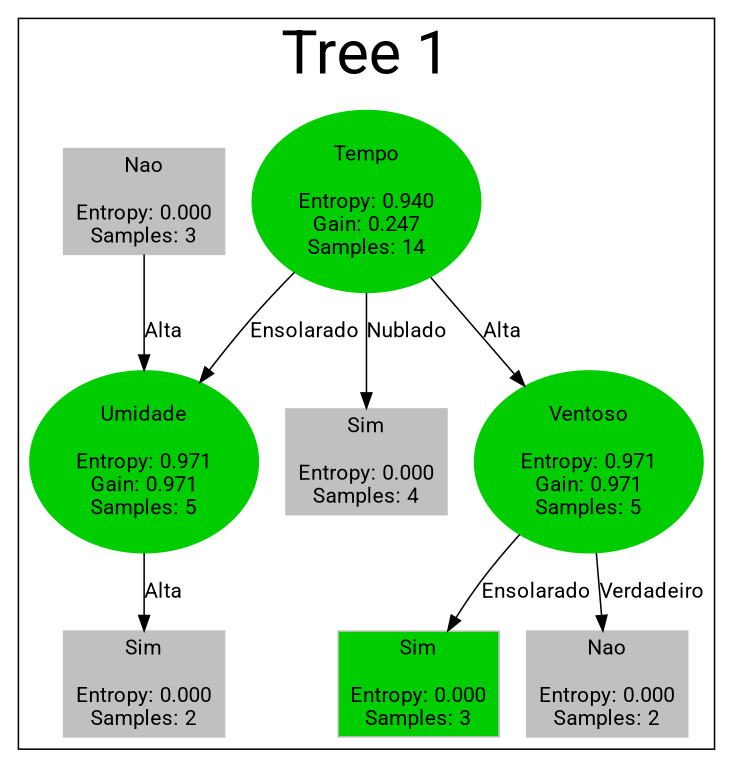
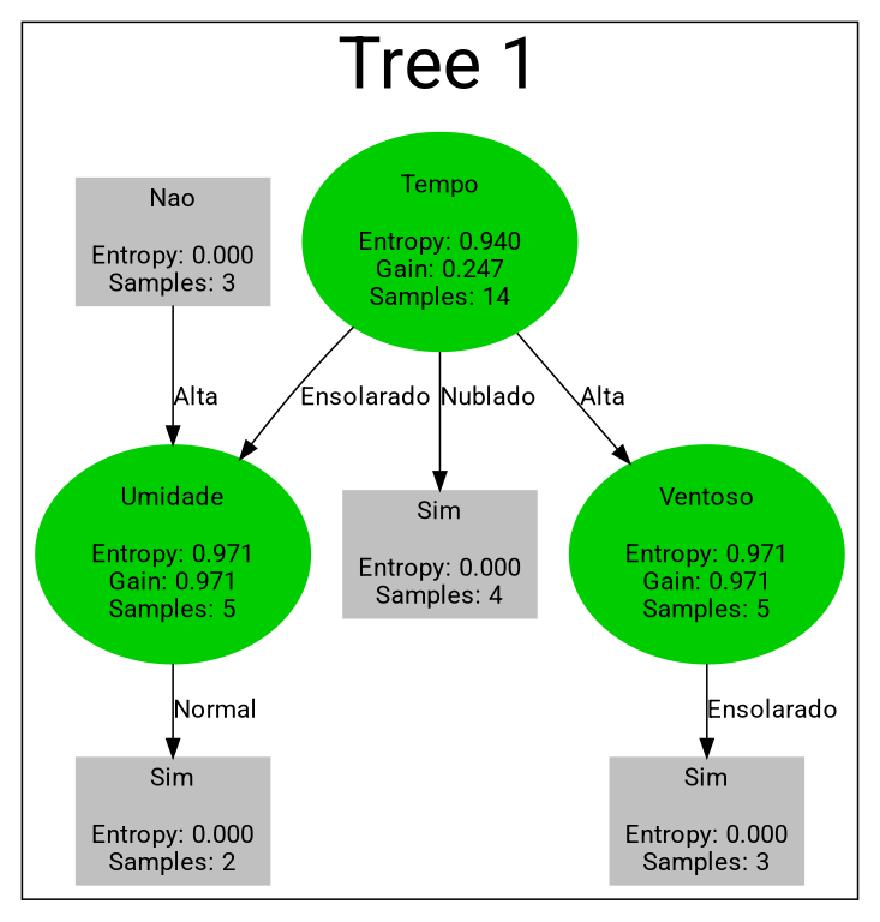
  digraph {
    fontname=Roboto
    fontsize=40
    node [color=gray fontname=Roboto shape=box style=filled]
    edge [fontname=Roboto]
    n1 [color=green3 label="Tempo\n\nEntropy: 0.940\nGain: 0.247\nSamples: 14" shape=ellipse]
    n2 [color=green3 label="Umidade\n\nEntropy: 0.971\nGain: 0.971\nSamples: 5" shape=ellipse]
    n3 [label="Sim\n\nEntropy: 0.000\nSamples: 4"]
    n4 [color=green3 label="Ventoso\n\nEntropy: 0.971\nGain: 0.971\nSamples: 5" shape=ellipse]
    n5 [label="Nao\n\nEntropy: 0.000\nSamples: 3"]
    n6 [label="Sim\n\nEntropy: 0.000\nSamples: 2"]
-   n7 [label="Sim\n\nEntropy: 0.000\nSamples: 3" fillcolor=green3]
-   n8 [label="Nao\n\nEntropy: 0.000\nSamples: 2"]
+   n7 [label="Sim\n\nEntropy: 0.000\nSamples: 3"]
    subgraph cluster_1 {
      label="Tree 1"
      n1
      n2
      n3
      n4
      n5
      n6
      n7
-     n8
    }
    n1 -> n2 [label=Ensolarado]
    n1 -> n3 [label=Nublado]
    n1 -> n4 [label=Alta]
-   n2 -> n6 [label=Alta]
+   n2 -> n6 [label=Normal]
    n4 -> n7 [label=Ensolarado]
-   n4 -> n8 [label=Verdadeiro]
    n5 -> n2 [label=Alta]
  }
